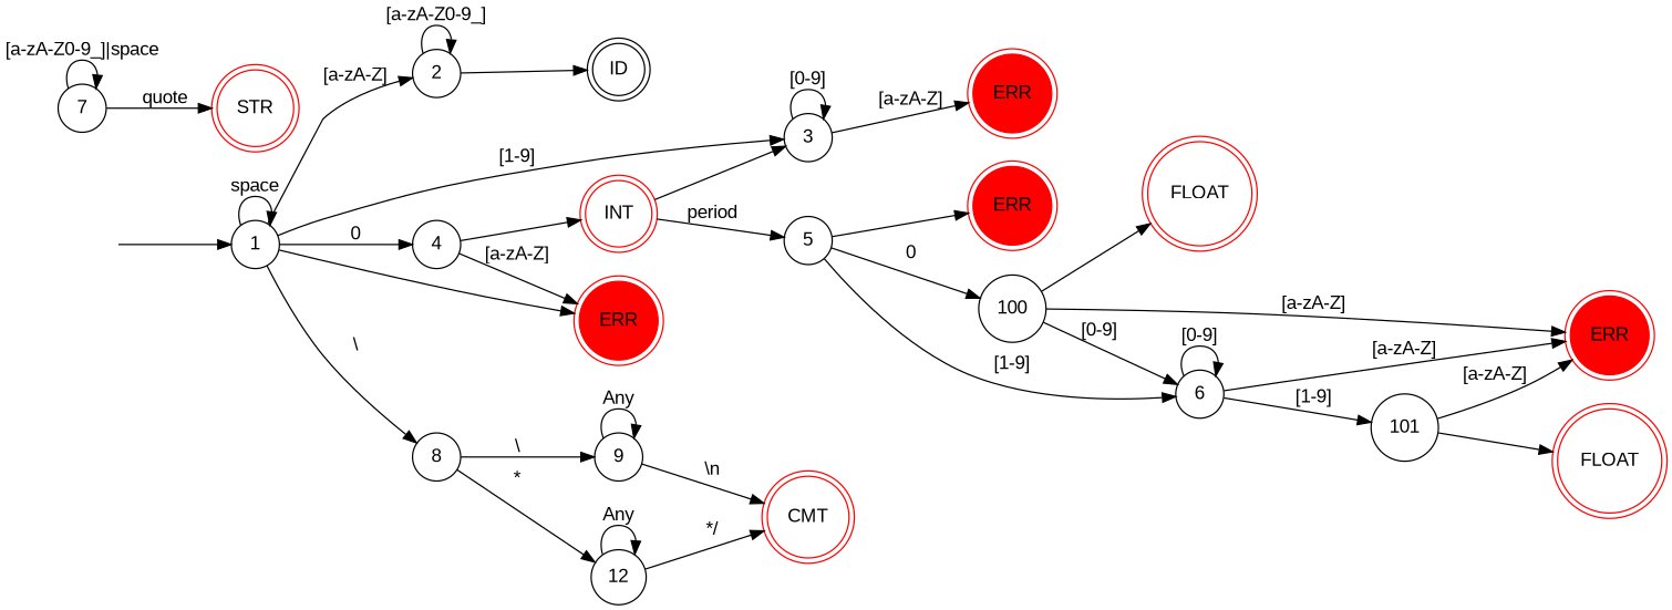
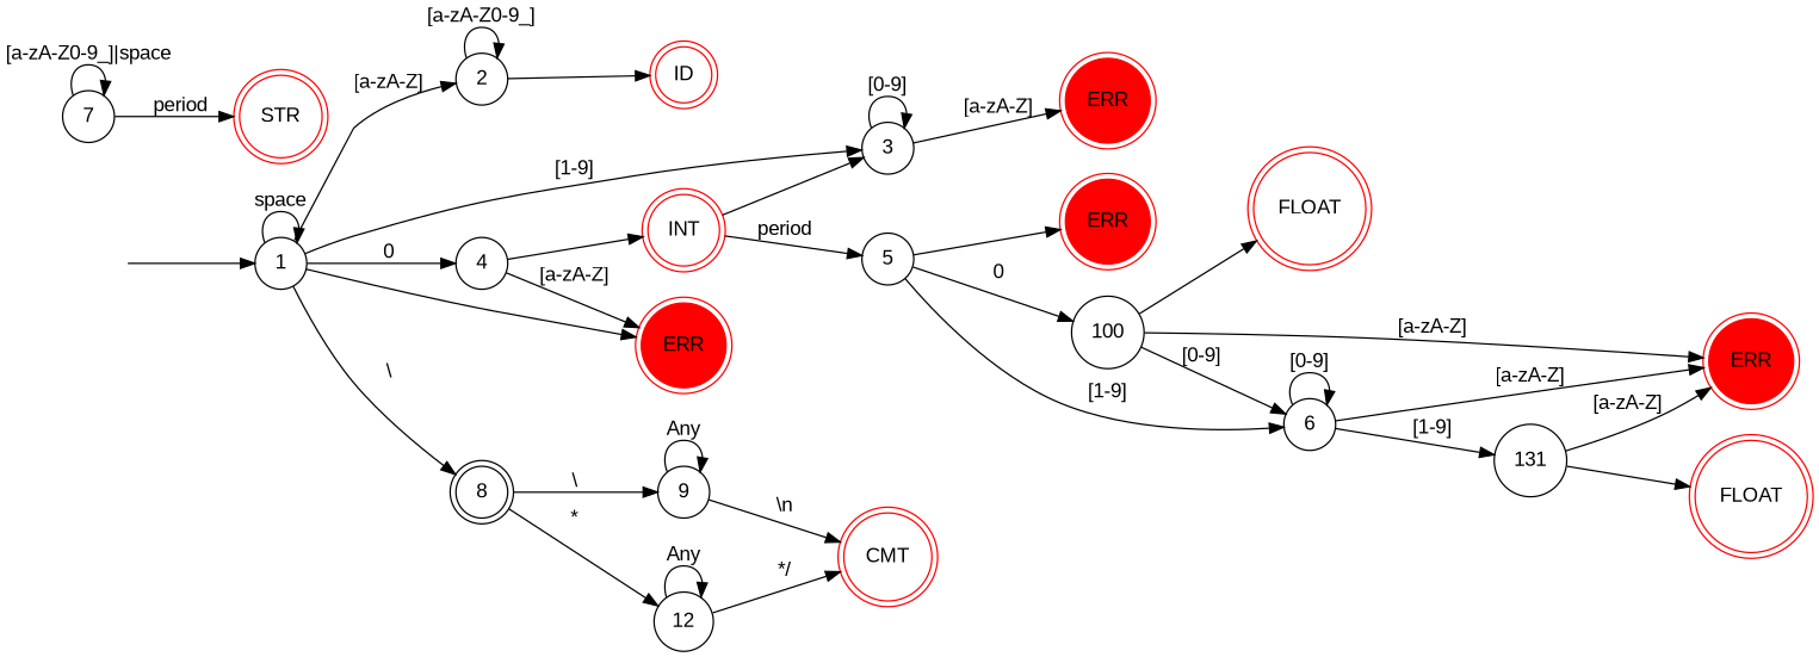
  digraph {
    fontname="Liberation Sans"
    rankdir=LR
    node [fontname="Liberation Sans" shape=circle]
    edge [fontname="Liberation Sans"]
    "" [shape=none]
    1
    2
    3
    4
-   8
+   8 [shape=doublecircle]
    n7 [color=red label=ERR shape=doublecircle style=filled]
-   n8 [color=black label=ID shape=doublecircle]
+   n8 [color=red label=ID shape=doublecircle]
    n9 [color=red label=ERR shape=doublecircle style=filled]
    n10 [color=red label=INT shape=doublecircle]
    7
    n12 [color=red label=STR shape=doublecircle]
    9
    12
    5
    6
    100
    n18 [color=red label=ERR shape=doublecircle style=filled]
-   101
+   101 [label=131]
    n20 [color=red label=ERR shape=doublecircle style=filled]
    n21 [color=red label=FLOAT shape=doublecircle]
    n22 [color=red label=FLOAT shape=doublecircle]
    n23 [color=red label=CMT shape=doublecircle]
    "" -> 1
    1 -> 1 [label=space]
    1 -> 2 [label="[a-zA-Z]"]
    1 -> 3 [label="[1-9]"]
    1 -> 4 [label=0]
    1 -> 8 [label="\\"]
    1 -> n7
    2 -> 2 [label="[a-zA-Z0-9_]"]
    2 -> n8
    3 -> 3 [label="[0-9]"]
    3 -> n9 [label="[a-zA-Z]"]
    4 -> n7 [label="[a-zA-Z]"]
    4 -> n10
    8 -> 9 [label="\\"]
    8 -> 12 [label="*"]
    n10 -> 3
    n10 -> 5 [label=period]
    7 -> 7 [label="[a-zA-Z0-9_]|space"]
-   7 -> n12 [label=quote]
+   7 -> n12 [label=period]
    9 -> 9 [label=Any]
    9 -> n23 [label="\\n"]
    12 -> 12 [label=Any]
    12 -> n23 [label="*/"]
    5 -> 6 [label="[1-9]"]
    5 -> 100 [label=0]
    5 -> n18
    6 -> 6 [label="[0-9]"]
    6 -> 101 [label="[1-9]"]
    6 -> n20 [label="[a-zA-Z]"]
    100 -> 6 [label="[0-9]"]
    100 -> n20 [label="[a-zA-Z]"]
    100 -> n21
    101 -> n20 [label="[a-zA-Z]"]
    101 -> n22
  }
